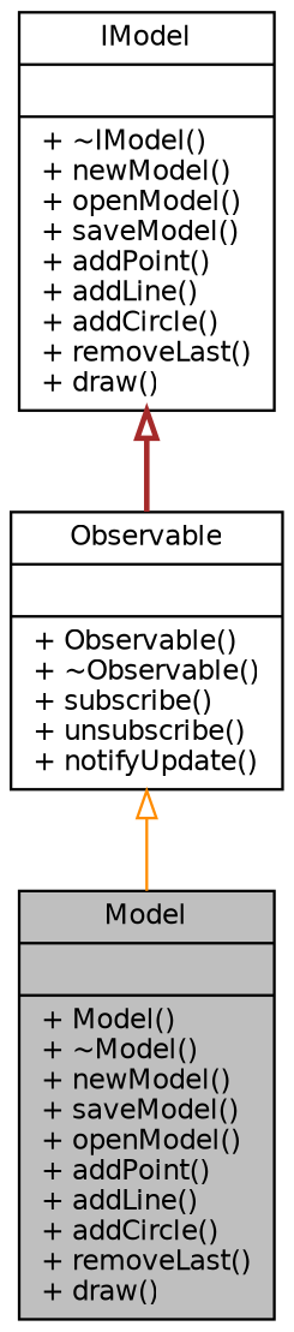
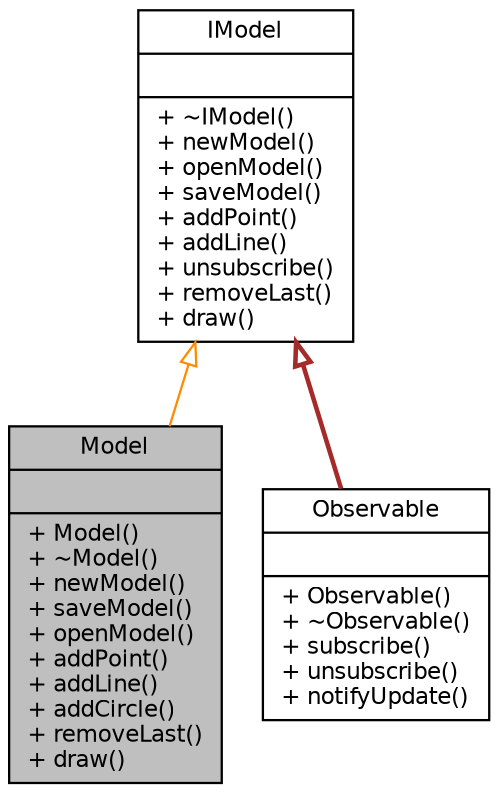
  digraph {
    node [color=black fillcolor=white fontname=Helvetica fontsize=10 shape=record style=filled]
    edge [arrowtail=onormal dir=back fontname=Helvetica fontsize=10 labelfontname=Helvetica labelfontsize=10]
    n1 [fillcolor=grey75 fontcolor=black height=0.2 label="{Model\n||+ Model()\l+ ~Model()\l+ newModel()\l+ saveModel()\l+ openModel()\l+ addPoint()\l+ addLine()\l+ addCircle()\l+ removeLast()\l+ draw()\l}" width=0.4]
-   n2 [height=0.2 label="{IModel\n||+ ~IModel()\l+ newModel()\l+ openModel()\l+ saveModel()\l+ addPoint()\l+ addLine()\l+ addCircle()\l+ removeLast()\l+ draw()\l}" width=0.4]
+   n2 [height=0.2 label="{IModel\n||+ ~IModel()\l+ newModel()\l+ openModel()\l+ saveModel()\l+ addPoint()\l+ addLine()\l+ unsubscribe()\l+ removeLast()\l+ draw()\l}" width=0.4]
    n3 [height=0.2 label="{Observable\n||+ Observable()\l+ ~Observable()\l+ subscribe()\l+ unsubscribe()\l+ notifyUpdate()\l}" width=0.4]
-   n3 -> n1 [color=darkorange style=solid]
+   n2 -> n1 [color=darkorange style=solid]
    n2 -> n3 [color=brown style=bold]
  }
